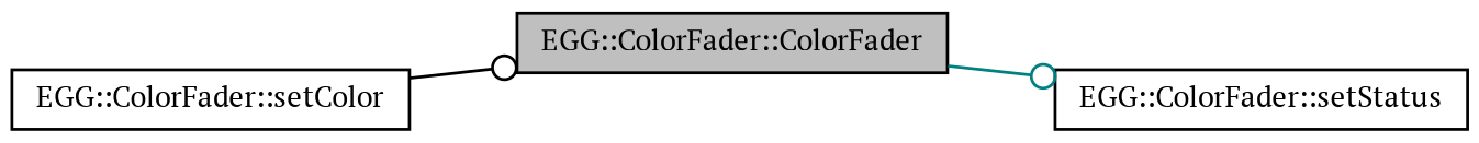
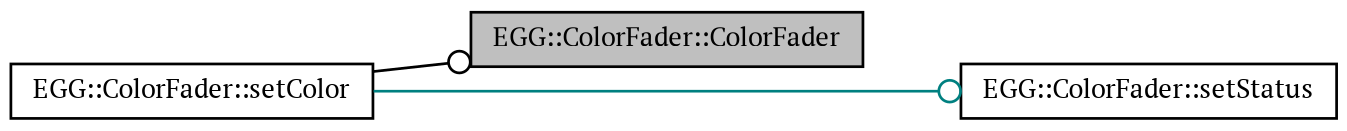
  digraph {
    fontname="PT Serif"
    rankdir=LR
    node [color=black fillcolor=white fontname="PT Serif" fontsize=10 shape=record style=filled]
    edge [arrowhead=odot fontname="PT Serif" fontsize=10 labelfontname=FreeMono labelfontsize=10 style=solid]
    n1 [fillcolor=grey75 fontcolor=black height=0.2 label="EGG::ColorFader::ColorFader" width=0.4]
    n2 [height=0.2 label="EGG::ColorFader::setStatus" width=0.4]
    n3 [height=0.2 label="EGG::ColorFader::setColor" width=0.4]
-   n1 -> n2 [color=teal]
+   n3 -> n2 [color=teal]
    n3 -> n1 [color=black]
  }
